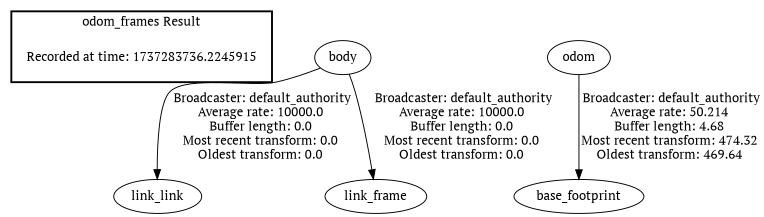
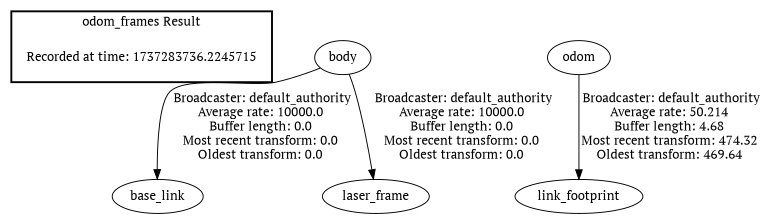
  digraph {
    fontname="PT Serif"
    node [fontname="PT Serif"]
    edge [fontname="PT Serif"]
-   "Recorded at time: 1737283736.2245915" [shape=plaintext]
-   base_link [label=link_link]
+   "Recorded at time: 1737283736.2245915" [shape=plaintext label="Recorded at time: 1737283736.2245715"]
+   base_link
    odom
-   base_footprint
+   base_footprint [label=link_footprint]
    body
-   laser_frame [label=link_frame]
+   laser_frame
    subgraph cluster_1 {
      color=black
      label="odom_frames Result"
      style=bold
      "Recorded at time: 1737283736.2245915"
    }
    "Recorded at time: 1737283736.2245915" -> base_link [style=invis]
    odom -> base_footprint [label=" Broadcaster: default_authority\nAverage rate: 50.214\nBuffer length: 4.68\nMost recent transform: 474.32\nOldest transform: 469.64\n"]
    body -> base_link [label=" Broadcaster: default_authority\nAverage rate: 10000.0\nBuffer length: 0.0\nMost recent transform: 0.0\nOldest transform: 0.0\n"]
    body -> laser_frame [label=" Broadcaster: default_authority\nAverage rate: 10000.0\nBuffer length: 0.0\nMost recent transform: 0.0\nOldest transform: 0.0\n"]
  }
